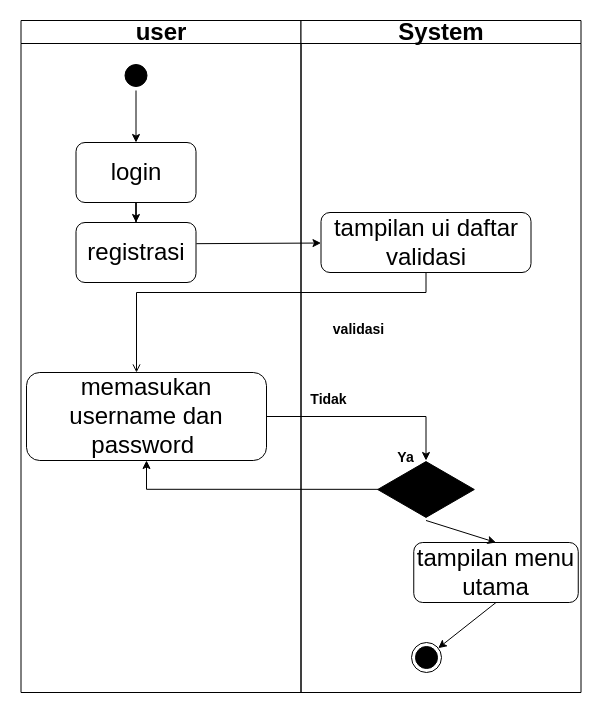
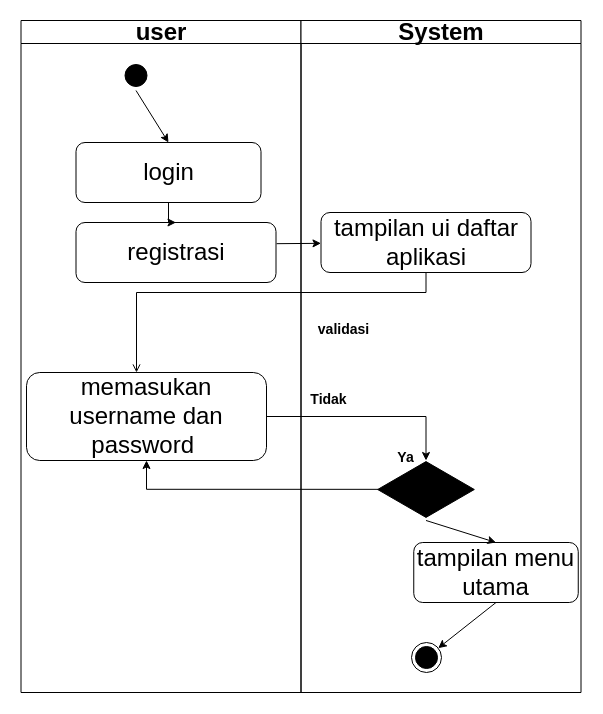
  <mxCell id="0" />
  <mxCell id="1" parent="0" />
  <mxCell id="2" value="user" style="swimlane;whiteSpace=wrap;fontSize=24;startSize=23;" parent="1" vertex="1"><mxGeometry x="20.5" y="20" width="280" height="672" as="geometry" /></mxCell>
  <mxCell id="3" value="" style="ellipse;shape=startState;fillColor=#000000;strokeColor=#000000;" parent="2" vertex="1"><mxGeometry x="100" y="40" width="30" height="30" as="geometry" /></mxCell>
- <mxCell id="4" value="&lt;font style=&quot;font-size: 24px&quot;&gt;login&lt;/font&gt;" style="rounded=1;whiteSpace=wrap;html=1;" parent="2" vertex="1"><mxGeometry x="55" y="122" width="120" height="60" as="geometry" /></mxCell>
+ <mxCell id="4" value="&lt;font style=&quot;font-size: 24px&quot;&gt;login&lt;/font&gt;" style="rounded=1;whiteSpace=wrap;html=1;" parent="2" vertex="1"><mxGeometry x="55" y="122" width="185" height="60" as="geometry" /></mxCell>
  <mxCell id="5" value="" style="endArrow=classic;html=1;rounded=0;exitX=0.5;exitY=1;exitDx=0;exitDy=0;entryX=0.5;entryY=0;entryDx=0;entryDy=0;" parent="2" source="3" target="4" edge="1"><mxGeometry width="50" height="50" relative="1" as="geometry"><mxPoint x="335.5" y="302" as="sourcePoint" /><mxPoint x="385.5" y="252" as="targetPoint" /></mxGeometry></mxCell>
  <mxCell id="6" value="&lt;font style=&quot;font-size: 24px&quot;&gt;memasukan username dan password&amp;nbsp;&lt;/font&gt;" style="rounded=1;whiteSpace=wrap;html=1;" parent="2" vertex="1"><mxGeometry x="5.5" y="352" width="240" height="88" as="geometry" /></mxCell>
- <mxCell id="7" value="&lt;font style=&quot;font-size: 24px&quot;&gt;registrasi&lt;/font&gt;" style="rounded=1;whiteSpace=wrap;html=1;fillColor=rgb(255, 255, 255);strokeColor=rgb(0, 0, 0);fontColor=rgb(0, 0, 0);" vertex="1" parent="2"><mxGeometry x="55" y="202" width="120" height="60" as="geometry" /></mxCell>
+ <mxCell id="7" value="&lt;font style=&quot;font-size: 24px&quot;&gt;registrasi&lt;/font&gt;" style="rounded=1;whiteSpace=wrap;html=1;fillColor=rgb(255, 255, 255);strokeColor=rgb(0, 0, 0);fontColor=rgb(0, 0, 0);" vertex="1" parent="2"><mxGeometry x="55" y="202" width="200" height="60" as="geometry" /></mxCell>
  <mxCell id="8" value="" style="edgeStyle=orthogonalEdgeStyle;rounded=0;orthogonalLoop=1;jettySize=auto;html=1;fontSize=24;" edge="1" parent="2" source="4" target="7"><mxGeometry relative="1" as="geometry" /></mxCell>
  <mxCell id="9" value="System" style="swimlane;whiteSpace=wrap;startSize=23;fontSize=24;" parent="1" vertex="1"><mxGeometry x="300.5" y="20" width="280" height="672" as="geometry" /></mxCell>
- <mxCell id="10" value="&lt;font style=&quot;font-size: 24px&quot;&gt;tampilan ui daftar validasi&lt;/font&gt;" style="rounded=1;whiteSpace=wrap;html=1;" parent="9" vertex="1"><mxGeometry x="20" y="192" width="210" height="60" as="geometry" /></mxCell>
+ <mxCell id="10" value="&lt;font style=&quot;font-size: 24px&quot;&gt;tampilan ui daftar aplikasi&lt;/font&gt;" style="rounded=1;whiteSpace=wrap;html=1;" parent="9" vertex="1"><mxGeometry x="20" y="192" width="210" height="60" as="geometry" /></mxCell>
  <mxCell id="11" value="" style="html=1;whiteSpace=wrap;aspect=fixed;shape=isoRectangle;fillColor=#000000;" parent="9" vertex="1"><mxGeometry x="76.67" y="440" width="96.67" height="58" as="geometry" /></mxCell>
- <mxCell id="12" value="&lt;font style=&quot;font-size: 14px&quot;&gt;validasi&lt;/font&gt;" style="text;strokeColor=none;fillColor=none;html=1;fontSize=24;fontStyle=1;verticalAlign=middle;align=center;" parent="9" vertex="1"><mxGeometry x="30.5" y="292" width="54.5" height="28" as="geometry" /></mxCell>
+ <mxCell id="12" value="&lt;font style=&quot;font-size: 14px&quot;&gt;validasi&lt;/font&gt;" style="text;strokeColor=none;fillColor=none;html=1;fontSize=24;fontStyle=1;verticalAlign=middle;align=center;" parent="9" vertex="1"><mxGeometry x="15.5" y="292" width="54.5" height="28" as="geometry" /></mxCell>
  <mxCell id="13" value="&lt;font style=&quot;font-size: 14px&quot;&gt;Tidak&lt;/font&gt;" style="text;strokeColor=none;fillColor=none;html=1;fontSize=24;fontStyle=1;verticalAlign=middle;align=center;" parent="9" vertex="1"><mxGeometry y="362" width="54.5" height="28" as="geometry" /></mxCell>
  <mxCell id="14" value="&lt;font style=&quot;font-size: 24px&quot;&gt;tampilan menu utama&lt;/font&gt;" style="rounded=1;whiteSpace=wrap;html=1;fontSize=10;" parent="9" vertex="1"><mxGeometry x="112.75" y="522" width="164.5" height="60" as="geometry" /></mxCell>
  <mxCell id="15" value="" style="endArrow=classic;html=1;rounded=0;fontSize=10;exitX=0.5;exitY=1.034;exitDx=0;exitDy=0;exitPerimeter=0;entryX=0.5;entryY=0;entryDx=0;entryDy=0;" parent="9" source="11" target="14" edge="1"><mxGeometry width="50" height="50" relative="1" as="geometry"><mxPoint x="-44.5" y="422" as="sourcePoint" /><mxPoint x="5.5" y="372" as="targetPoint" /></mxGeometry></mxCell>
  <mxCell id="16" value="&lt;font style=&quot;font-size: 14px&quot;&gt;Ya&lt;/font&gt;" style="text;strokeColor=none;fillColor=none;html=1;fontSize=24;fontStyle=1;verticalAlign=middle;align=center;" parent="9" vertex="1"><mxGeometry x="77.16" y="420" width="54.5" height="28" as="geometry" /></mxCell>
  <mxCell id="17" value="" style="ellipse;html=1;shape=endState;fillColor=#000000;strokeColor=#000000;fontSize=10;" parent="9" vertex="1"><mxGeometry x="110.5" y="622" width="30" height="30" as="geometry" /></mxCell>
  <mxCell id="18" value="" style="endArrow=classic;html=1;rounded=0;fontSize=10;exitX=0.5;exitY=1;exitDx=0;exitDy=0;" parent="9" source="14" target="17" edge="1"><mxGeometry width="50" height="50" relative="1" as="geometry"><mxPoint x="-94.5" y="442" as="sourcePoint" /><mxPoint x="-44.5" y="392" as="targetPoint" /></mxGeometry></mxCell>
  <mxCell id="19" value="" style="edgeStyle=segmentEdgeStyle;endArrow=open;html=1;rounded=0;" parent="1" source="10" target="6" edge="1"><mxGeometry width="50" height="50" relative="1" as="geometry"><mxPoint x="316" y="362" as="sourcePoint" /><mxPoint x="406" y="252" as="targetPoint" /><Array as="points"><mxPoint x="426" y="292" /><mxPoint x="136" y="292" /></Array></mxGeometry></mxCell>
  <mxCell id="20" value="" style="edgeStyle=segmentEdgeStyle;endArrow=classic;html=1;rounded=0;fontSize=10;entryX=0.5;entryY=1;entryDx=0;entryDy=0;exitX=0.005;exitY=0.497;exitDx=0;exitDy=0;exitPerimeter=0;" parent="1" source="11" target="6" edge="1"><mxGeometry width="50" height="50" relative="1" as="geometry"><mxPoint x="376" y="412" as="sourcePoint" /><mxPoint x="386" y="442" as="targetPoint" /></mxGeometry></mxCell>
  <mxCell id="21" value="" style="edgeStyle=segmentEdgeStyle;endArrow=classic;html=1;rounded=0;entryX=0.5;entryY=0;entryDx=0;entryDy=0;entryPerimeter=0;exitX=1;exitY=0.5;exitDx=0;exitDy=0;" parent="1" source="6" target="11" edge="1"><mxGeometry width="50" height="50" relative="1" as="geometry"><mxPoint x="196" y="342" as="sourcePoint" /><mxPoint x="396" y="292" as="targetPoint" /></mxGeometry></mxCell>
  <mxCell id="22" value="" style="endArrow=classic;html=1;rounded=0;fontSize=24;exitX=1.003;exitY=0.353;exitDx=0;exitDy=0;exitPerimeter=0;" edge="1" parent="1" source="7" target="10"><mxGeometry width="50" height="50" relative="1" as="geometry"><mxPoint x="196" y="292" as="sourcePoint" /><mxPoint x="246" y="242" as="targetPoint" /></mxGeometry></mxCell>
